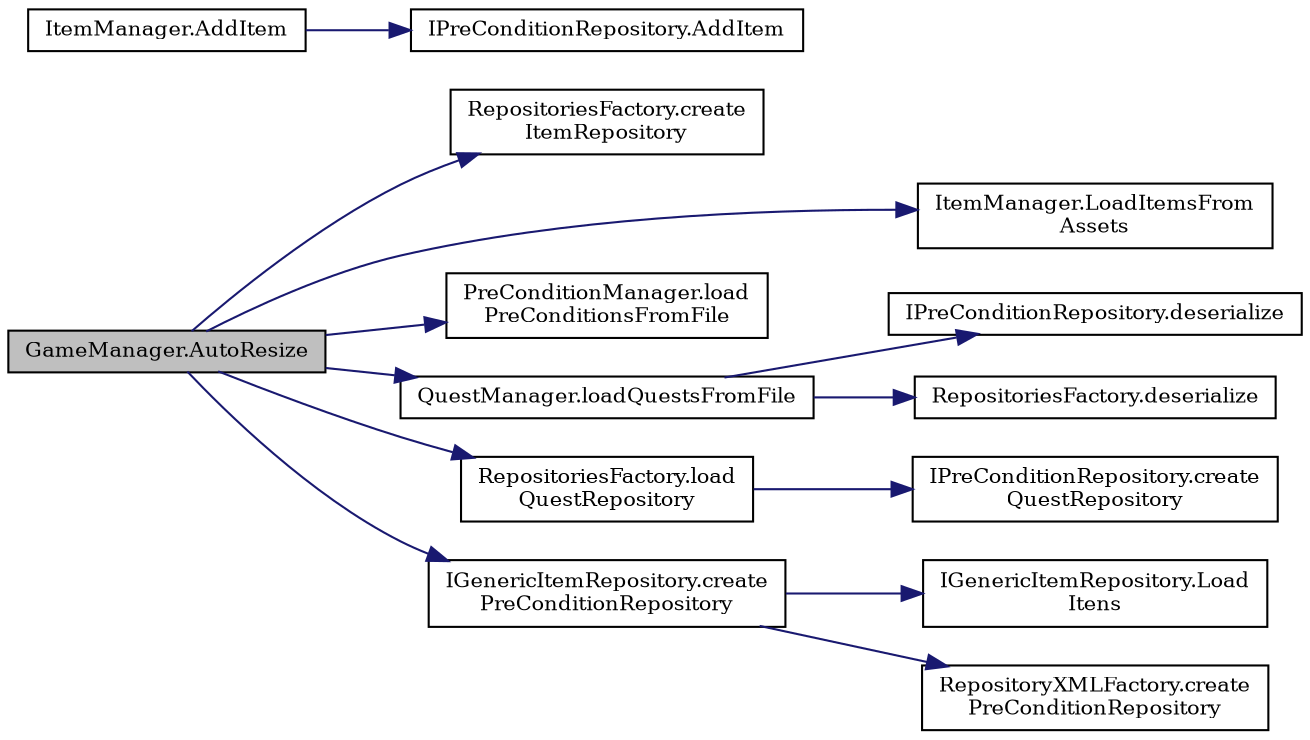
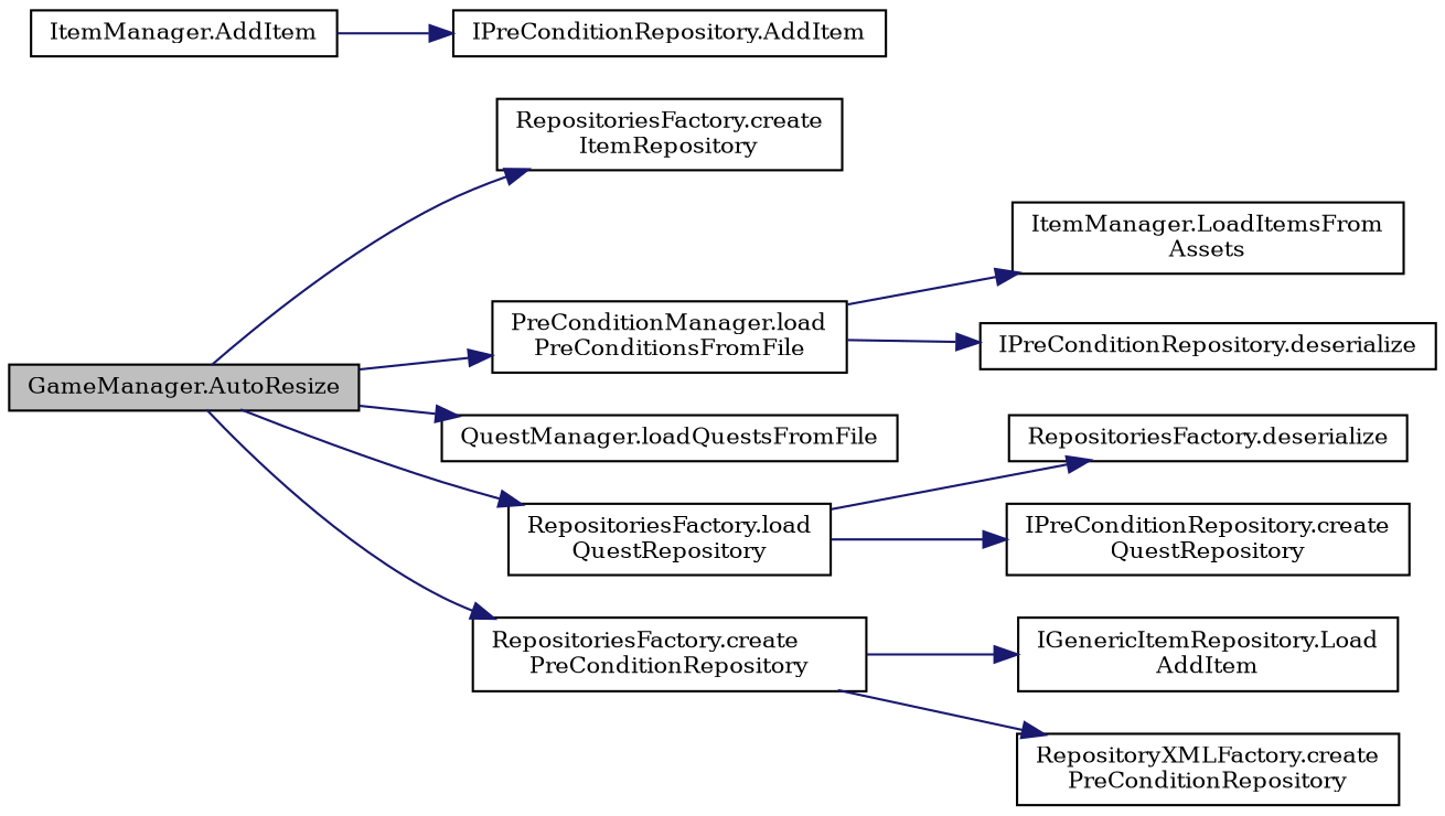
  digraph {
    fontname="DejaVu Serif"
    rankdir=LR
    node [color=black fillcolor=white fontname="DejaVu Serif" fontsize=10 shape=record style=filled]
    edge [color=midnightblue fontname="DejaVu Serif" fontsize=10 labelfontname=Helvetica labelfontsize=10 style=solid]
    n1 [fillcolor=grey75 fontcolor=black height=0.2 label="GameManager.AutoResize" width=0.4]
    n2 [height=0.2 label="RepositoriesFactory.create\lItemRepository" width=0.4]
    n3 [height=0.2 label="ItemManager.LoadItemsFrom\lAssets" width=0.4]
-   n4 [height=0.2 label="IGenericItemRepository.create\lPreConditionRepository" width=0.4]
+   n4 [height=0.2 label="RepositoriesFactory.create\lPreConditionRepository" width=0.4]
    n5 [height=0.2 label="PreConditionManager.load\lPreConditionsFromFile" width=0.4]
    n6 [height=0.2 label="RepositoriesFactory.load\lQuestRepository" width=0.4]
    n7 [height=0.2 label="QuestManager.loadQuestsFromFile" width=0.4]
    n8 [height=0.2 label="ItemManager.AddItem" width=0.4]
    n9 [height=0.2 label="IPreConditionRepository.AddItem" width=0.4]
-   n10 [height=0.2 label="IGenericItemRepository.Load\lItens" width=0.4]
+   n10 [height=0.2 label="IGenericItemRepository.Load\lAddItem" width=0.4]
    n11 [height=0.2 label="RepositoryXMLFactory.create\lPreConditionRepository" width=0.4]
    n12 [height=0.2 label="IPreConditionRepository.deserialize" width=0.4]
    n13 [height=0.2 label="IPreConditionRepository.create\lQuestRepository" width=0.4]
    n14 [height=0.2 label="RepositoriesFactory.deserialize" width=0.4]
    n1 -> n2
-   n1 -> n3
+   n5 -> n3
    n1 -> n4
    n1 -> n5
    n1 -> n6
    n1 -> n7
    n4 -> n10
    n4 -> n11
-   n7 -> n12
+   n5 -> n12
    n6 -> n13
-   n7 -> n14
+   n6 -> n14
    n8 -> n9
  }
